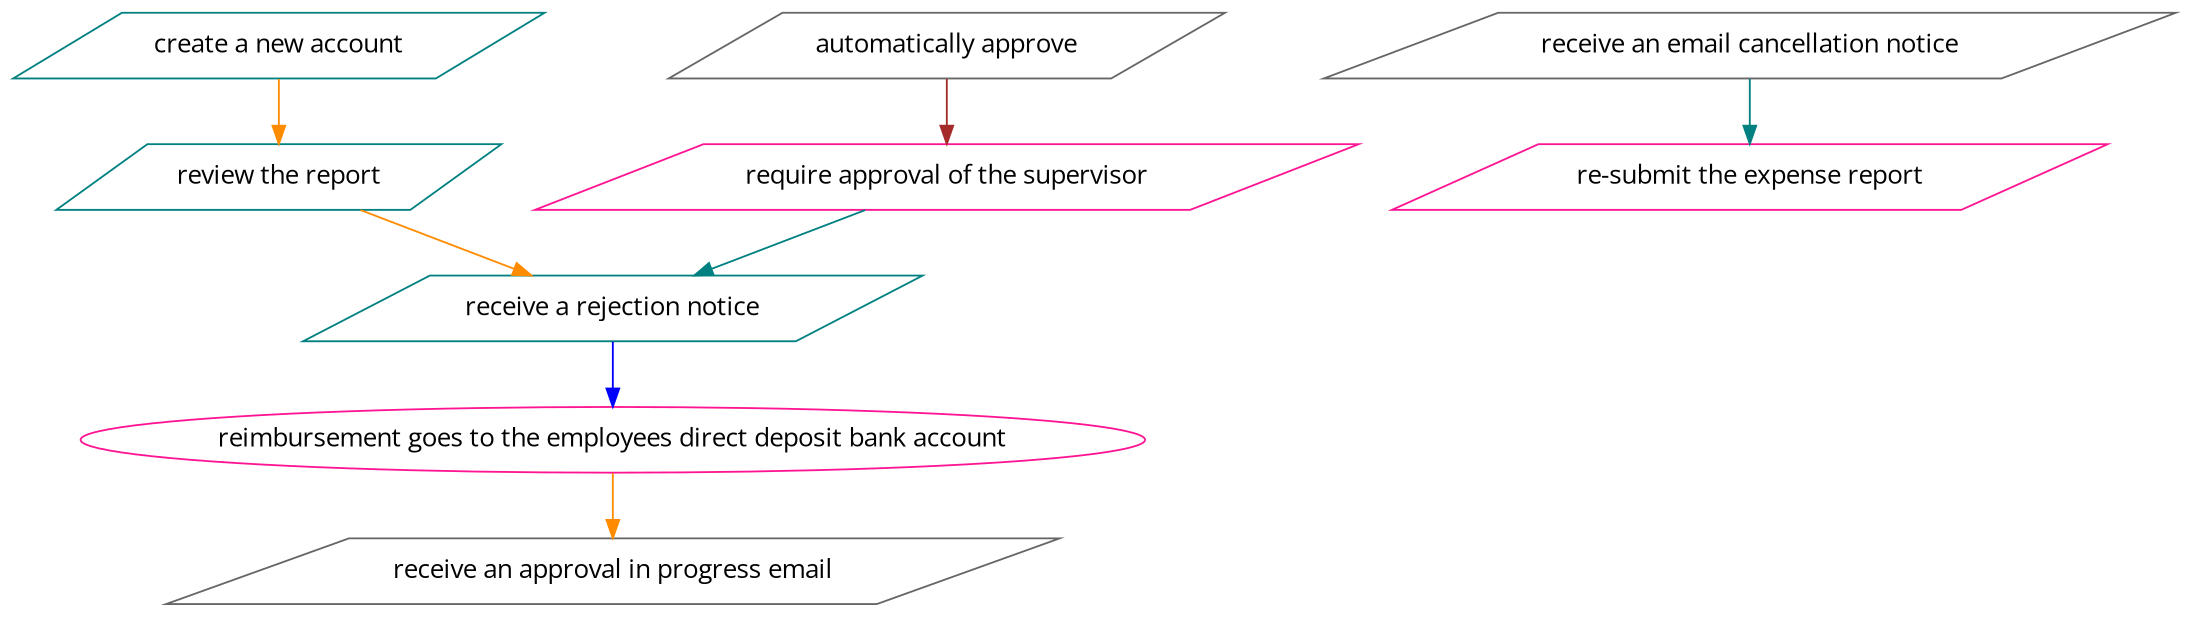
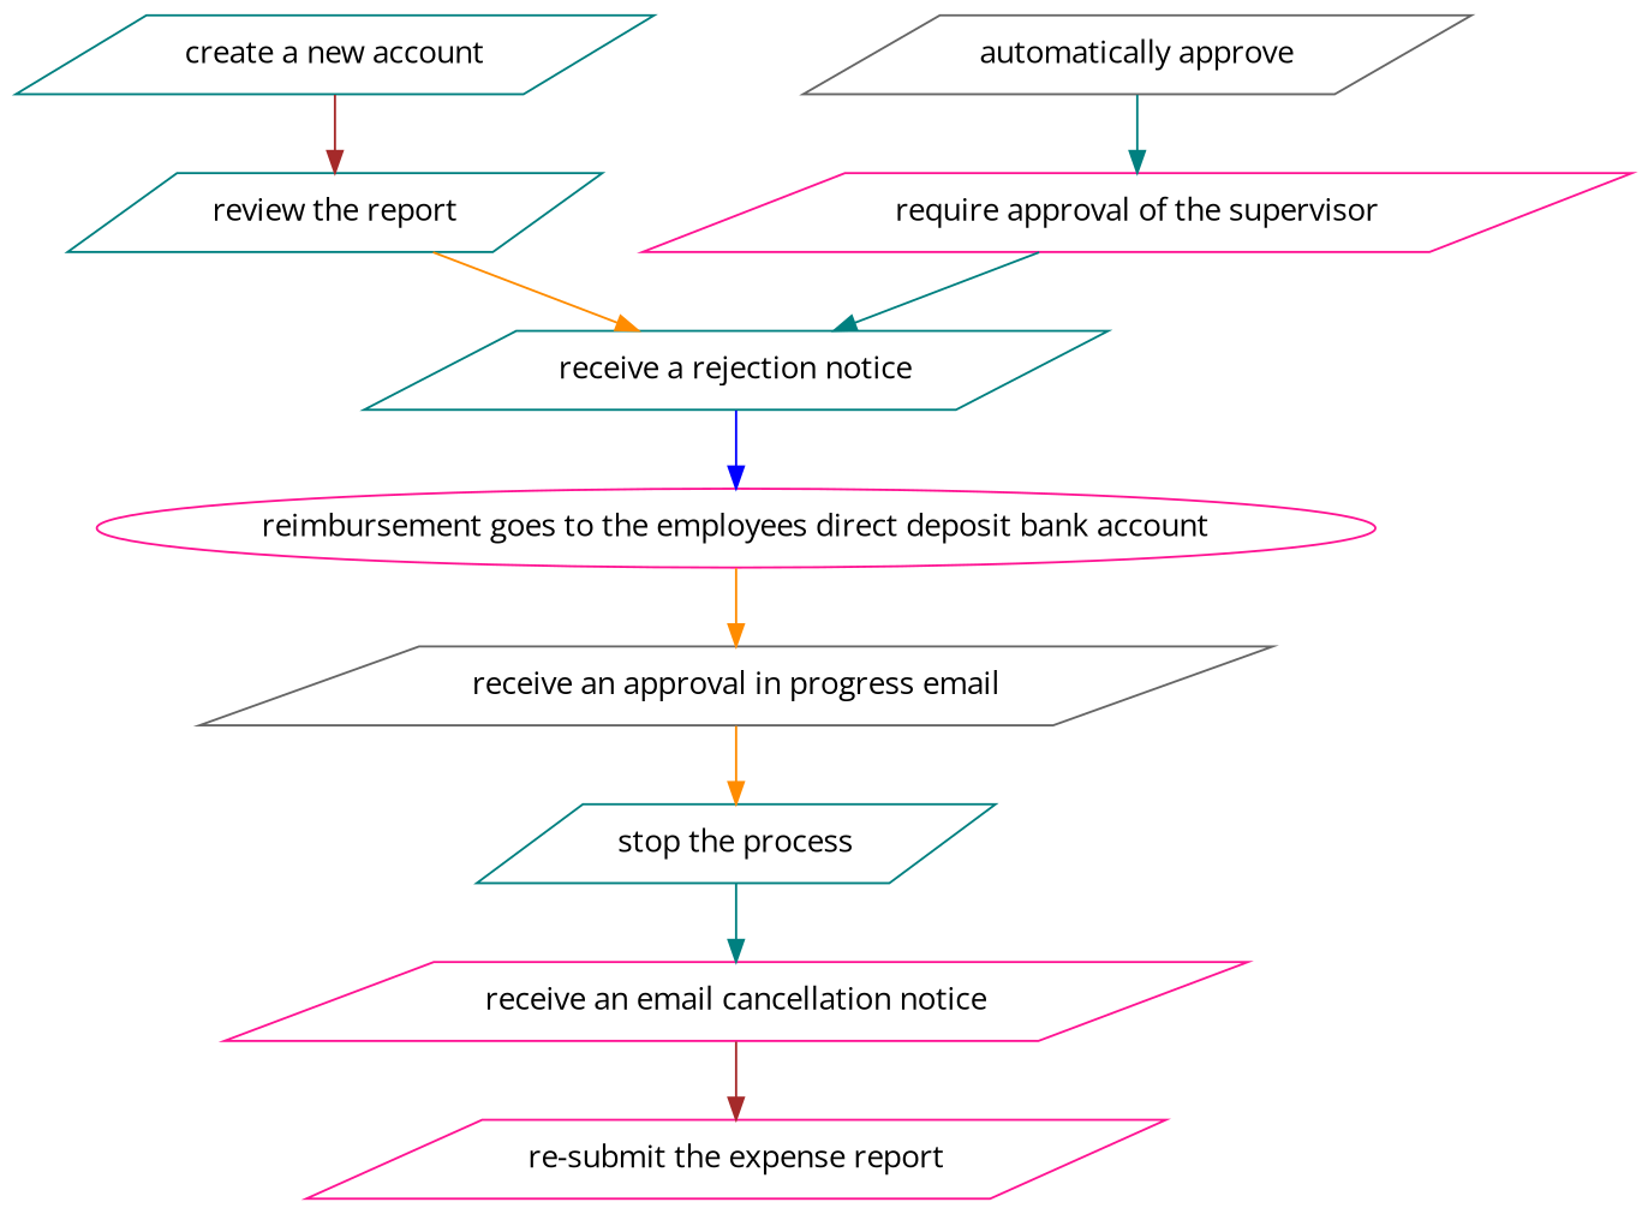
  strict digraph {
    fontname="Open Sans"
    node [color=teal fontname="Open Sans" shape=parallelogram]
    edge [attrs="{'type': 'flow', 'label': 'flow'}" color=brown fontname="Open Sans"]
    "create a new account" [attrs="{'type': 'Activity', 'label': 'create a new account'}"]
    "review the report" [attrs="{'type': 'Activity', 'label': 'review the report'}"]
    "receive a rejection notice" [attrs="{'type': 'Activity', 'label': 'receive a rejection notice'}"]
    "automatically approve" [attrs="{'type': 'Activity', 'label': 'automatically approve'}" color=gray40]
    "require approval of the supervisor" [attrs="{'type': 'Activity', 'label': 'require approval of the supervisor'}" color=deeppink]
    "reimbursement goes to the employees direct deposit bank account" [attrs="{'type': 'Activity', 'label': 'reimbursement goes to the employees direct deposit bank account'}" color=deeppink shape=ellipse]
    "receive an approval in progress email" [attrs="{'type': 'Activity', 'label': 'receive an approval in progress email'}" color=gray40]
-   "receive an email cancellation notice" [attrs="{'type': 'Activity', 'label': 'receive an email cancellation notice'}" color=gray40]
+   "stop the process" [attrs="{'type': 'Activity', 'label': 'stop the process'}"]
+   "receive an email cancellation notice" [attrs="{'type': 'Activity', 'label': 'receive an email cancellation notice'}" color=deeppink]
    "re-submit the expense report" [attrs="{'type': 'Activity', 'label': 're-submit the expense report'}" color=deeppink]
-   "create a new account" -> "review the report" [color=darkorange]
+   "create a new account" -> "review the report"
    "review the report" -> "receive a rejection notice" [color=darkorange]
    "receive a rejection notice" -> "reimbursement goes to the employees direct deposit bank account" [color=blue]
-   "automatically approve" -> "require approval of the supervisor"
+   "automatically approve" -> "require approval of the supervisor" [color=teal]
    "require approval of the supervisor" -> "receive a rejection notice" [color=teal]
    "reimbursement goes to the employees direct deposit bank account" -> "receive an approval in progress email" [color=darkorange]
-   "receive an email cancellation notice" -> "re-submit the expense report" [color=teal]
+   "receive an approval in progress email" -> "stop the process" [color=darkorange]
+   "stop the process" -> "receive an email cancellation notice" [color=teal]
+   "receive an email cancellation notice" -> "re-submit the expense report"
  }
